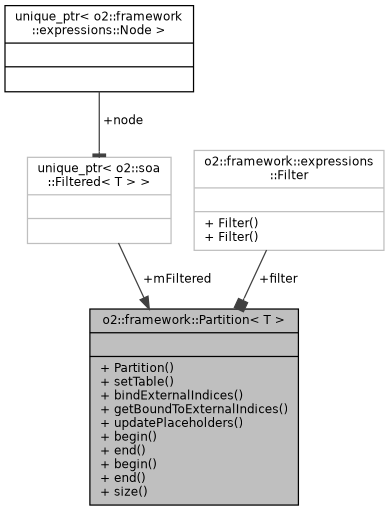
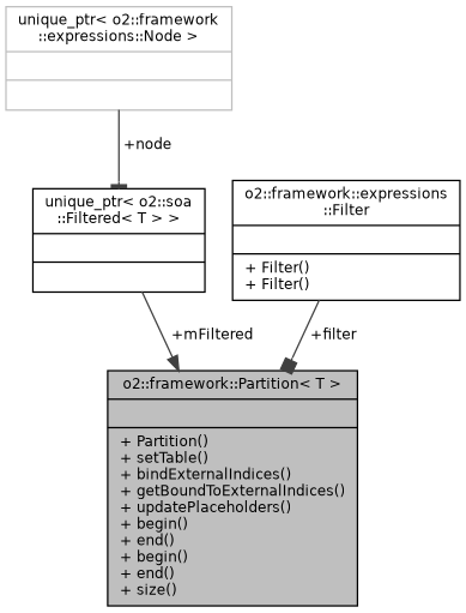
  digraph {
    node [color=black fontname=Helvetica fontsize=10 shape=record]
    edge [color=grey25 fontname=Helvetica fontsize=10 labelfontname=Helvetica labelfontsize=10 style=solid]
    n1 [fillcolor=grey75 fontcolor=black height=0.2 label="{o2::framework::Partition\< T \>\n||+ Partition()\l+ setTable()\l+ bindExternalIndices()\l+ getBoundToExternalIndices()\l+ updatePlaceholders()\l+ begin()\l+ end()\l+ begin()\l+ end()\l+ size()\l}" style=filled width=0.4]
-   n2 [color=grey75 height=0.2 label="{unique_ptr\< o2::soa\l::Filtered\< T \> \>\n||}" width=0.4]
-   n3 [color=grey75 height=0.2 label="{o2::framework::expressions\l::Filter\n||+ Filter()\l+ Filter()\l}" width=0.4]
-   n4 [height=0.2 label="{unique_ptr\< o2::framework\l::expressions::Node \>\n||}" width=0.4]
+   n2 [height=0.2 label="{unique_ptr\< o2::soa\l::Filtered\< T \> \>\n||}" width=0.4]
+   n3 [height=0.2 label="{o2::framework::expressions\l::Filter\n||+ Filter()\l+ Filter()\l}" width=0.4]
+   n4 [color=grey75 height=0.2 label="{unique_ptr\< o2::framework\l::expressions::Node \>\n||}" width=0.4]
    n2 -> n1 [arrowhead=normal label=" +mFiltered"]
    n3 -> n1 [arrowhead=box label=" +filter"]
    n4 -> n2 [arrowhead=tee label=" +node"]
  }
